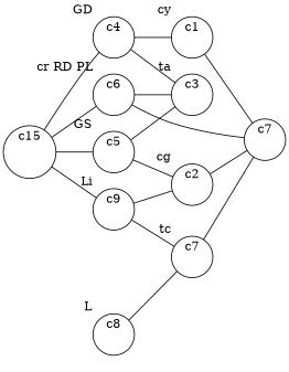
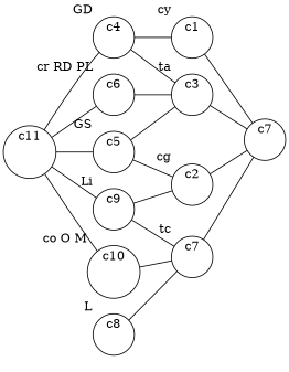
  digraph {
    fontsize=10.0
    rankdir=LR
    node [labelloc=t shape=circle]
    edge [arrowhead=none]
    c1 [width=0.08 xlabel=cy]
    n2 [label=c7 width=0.08]
    c2 [width=0.08 xlabel=cg]
    c3 [width=0.08 xlabel=ta]
    c4 [width=0.08 xlabel=GD]
    c5 [width=0.08 xlabel=GS]
    c6 [width=0.08 xlabel="cr RD PL"]
    c7 [width=0.08 xlabel=tc]
    c8 [width=0.08 xlabel=L]
    c9 [width=0.08 xlabel=Li]
-   c11 [width=0.08 label=c15]
+   c10 [width=0.08 xlabel="co O M"]
+   c11 [width=0.08]
    c1 -> n2
    c2 -> n2
-   c6 -> n2
+   c3 -> n2
    c4 -> c1
    c4 -> c3
    c5 -> c2
    c5 -> c3
    c6 -> c3
    c7 -> n2
    c8 -> c7
    c9 -> c2
    c9 -> c7
+   c10 -> c7
    c11 -> c4
    c11 -> c5
    c11 -> c6
    c11 -> c9
+   c11 -> c10
  }
